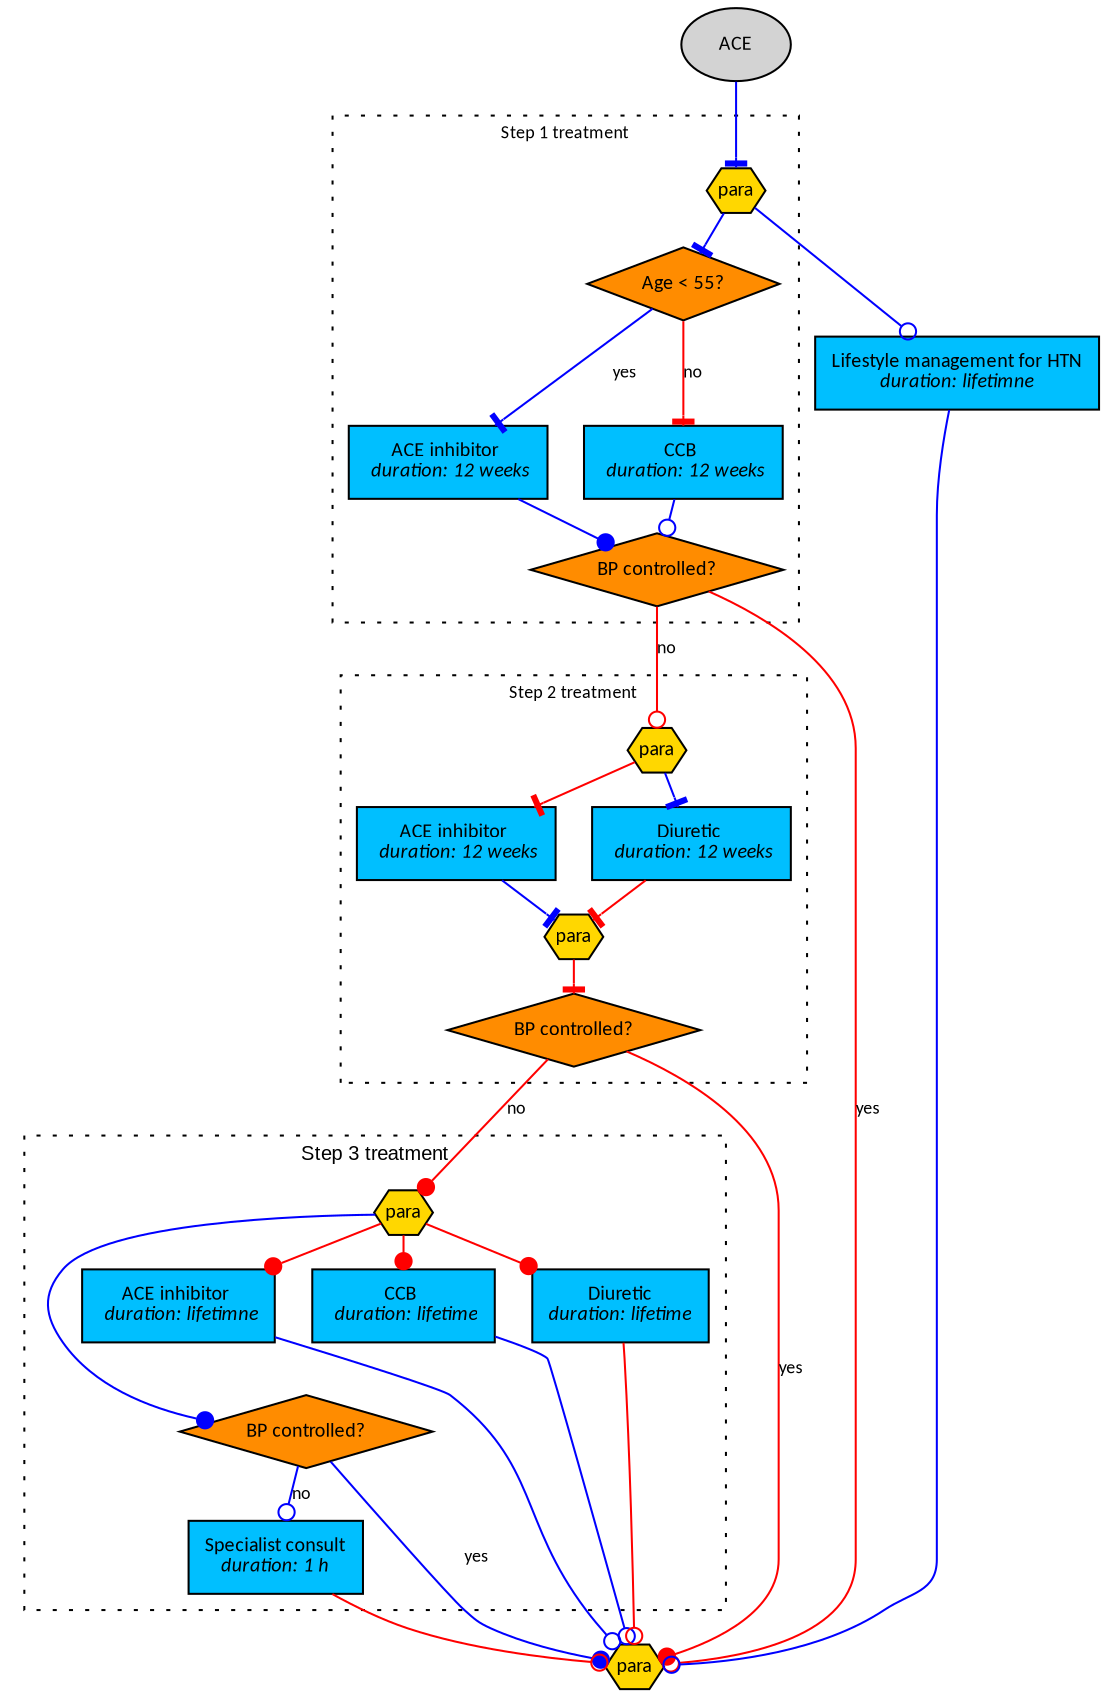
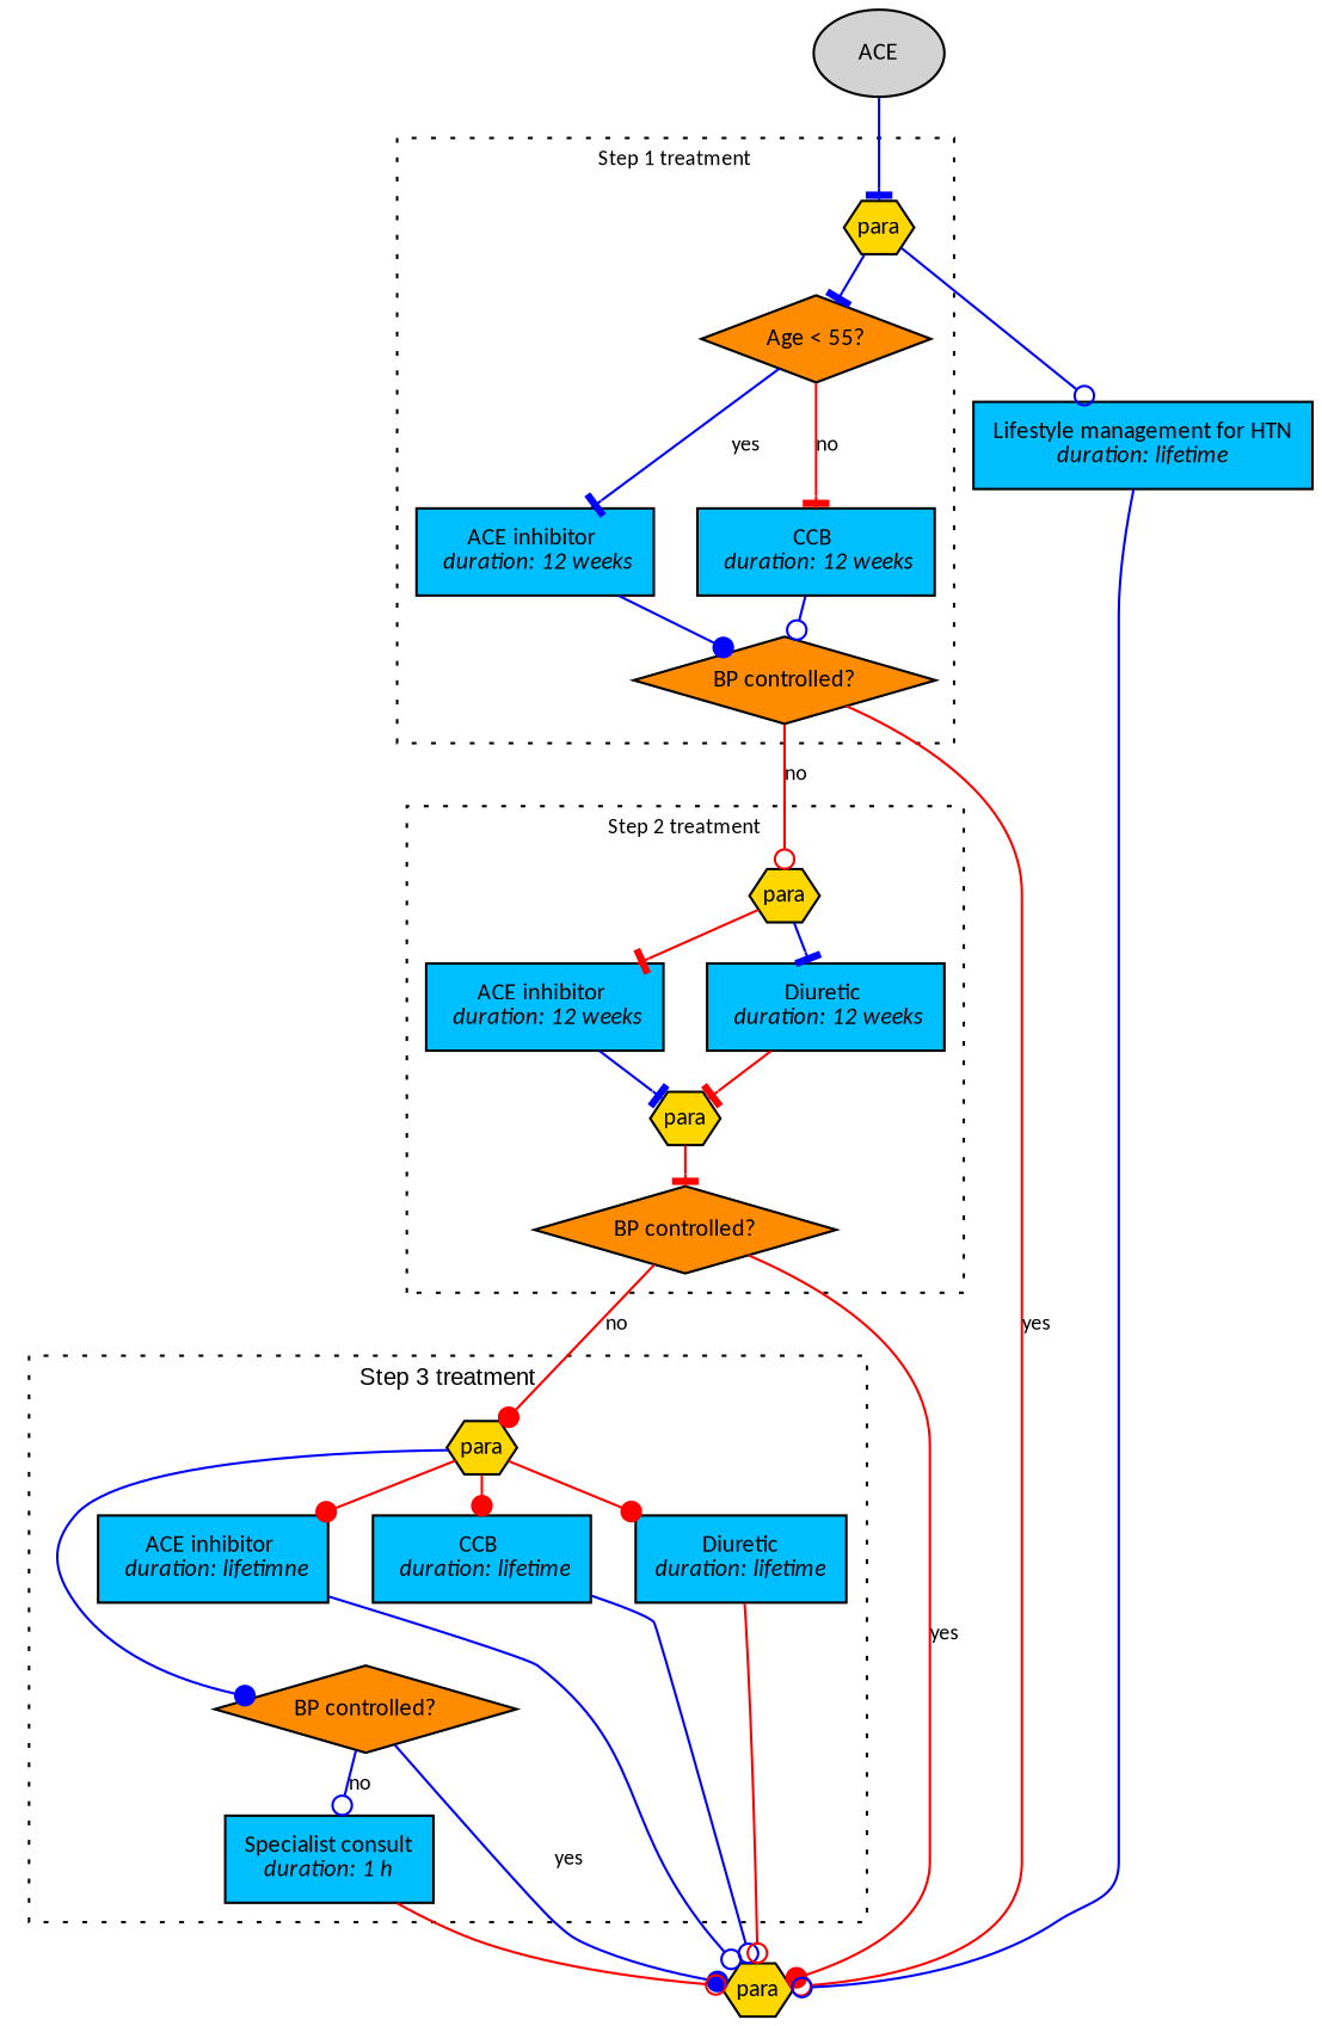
  digraph {
    newrank=true
    ranksep=0.15
    node [fillcolor=deepskyblue fontname=calibri fontsize=10 shape=box style=filled]
    edge [arrowhead=odot color=blue fontname=calibri fontsize=9]
    n1 [fillcolor=darkorange label="Age < 55?" shape=diamond]
    n2 [label=<ACE inhibitor <br/> <i>duration: 12 weeks</i>>]
    n3 [label=<CCB <br/> <i>duration: 12 weeks</i>>]
    n4 [fillcolor=gold fixedsize=true height=0.3 label=<para> shape=hexagon width=0.4]
    n5 [fillcolor=darkorange label="BP controlled?" shape=diamond]
    n6 [label=<ACE inhibitor <br/> <i>duration: 12 weeks</i>>]
    n7 [label=<Diuretic <br/> <i>duration: 12 weeks</i>>]
    n8 [fillcolor=gold fixedsize=true height=0.3 label=<para> shape=hexagon width=0.4]
    n9 [fillcolor=gold fixedsize=true height=0.3 label=<para> shape=hexagon width=0.4]
    n10 [fillcolor=darkorange label="BP controlled?" shape=diamond]
    n11 [label=<ACE inhibitor <br/> <i>duration: lifetimne</i>>]
    n12 [label=<CCB <br/> <i>duration: lifetime</i>>]
    n13 [label=<Diuretic<br/><i>duration: lifetime</i>>]
    n14 [fillcolor=gold fixedsize=true height=0.3 label=<para> shape=hexagon width=0.4]
    n15 [fillcolor=darkorange label="BP controlled?" shape=diamond]
    n16 [label=<Specialist consult<br/><i>duration: 1 h</i>>]
-   n17 [label=<Lifestyle management for HTN<br/><i>duration: lifetimne</i>>]
+   n17 [label=<Lifestyle management for HTN<br/><i>duration: lifetime</i>>]
    n18 [fillcolor=gold fixedsize=true height=0.3 label=<para> shape=hexagon width=0.4]
    n19 [fillcolor=lightgray label=ACE shape=oval]
    subgraph cluster_1 {
      fontname=calibri
      fontsize=9
      label="Step 1 treatment"
      style=dotted
      n1
      n2
      n3
      n4
      n5
    }
    subgraph cluster_2 {
      fontname=calibri
      fontsize=9
      label="Step 2 treatment"
      style=dotted
      n6
      n7
      n8
      n9
      n10
    }
    subgraph cluster_3 {
      fontname=arial
      fontsize=10
      label="Step 3 treatment"
      style=dotted
      n11
      n12
      n13
      n14
      n15
      n16
    }
    n1 -> n2 [arrowhead=tee label=yes]
    n1 -> n3 [arrowhead=tee color=red label=no]
    n2 -> n5 [arrowhead=dot]
    n3 -> n5
    n4 -> n1 [arrowhead=tee]
    n4 -> n17
    n5 -> n8 [color=red label=no]
    n5 -> n18 [color=red label=yes]
    n6 -> n9 [arrowhead=tee]
    n7 -> n9 [arrowhead=tee color=red]
    n8 -> n6 [arrowhead=tee color=red]
    n8 -> n7 [arrowhead=tee]
    n9 -> n10 [arrowhead=tee color=red]
    n10 -> n14 [arrowhead=dot color=red label=no]
    n10 -> n18 [arrowhead=dot color=red label=yes]
    n11 -> n15 [style=invis arrowhead="" color=""]
    n11 -> n18
    n12 -> n15 [style=invis arrowhead="" color=""]
    n12 -> n18
    n13 -> n15 [style=invis arrowhead="" color=""]
    n13 -> n18 [color=red]
    n14 -> n11 [arrowhead=dot color=red]
    n14 -> n12 [arrowhead=dot color=red]
    n14 -> n13 [arrowhead=dot color=red]
    n14 -> n15 [arrowhead=dot]
    n15 -> n16 [label=no]
    n15 -> n18 [arrowhead=dot label=yes]
    n16 -> n18 [color=red]
    n17 -> n18
    n19 -> n4 [arrowhead=tee]
  }
